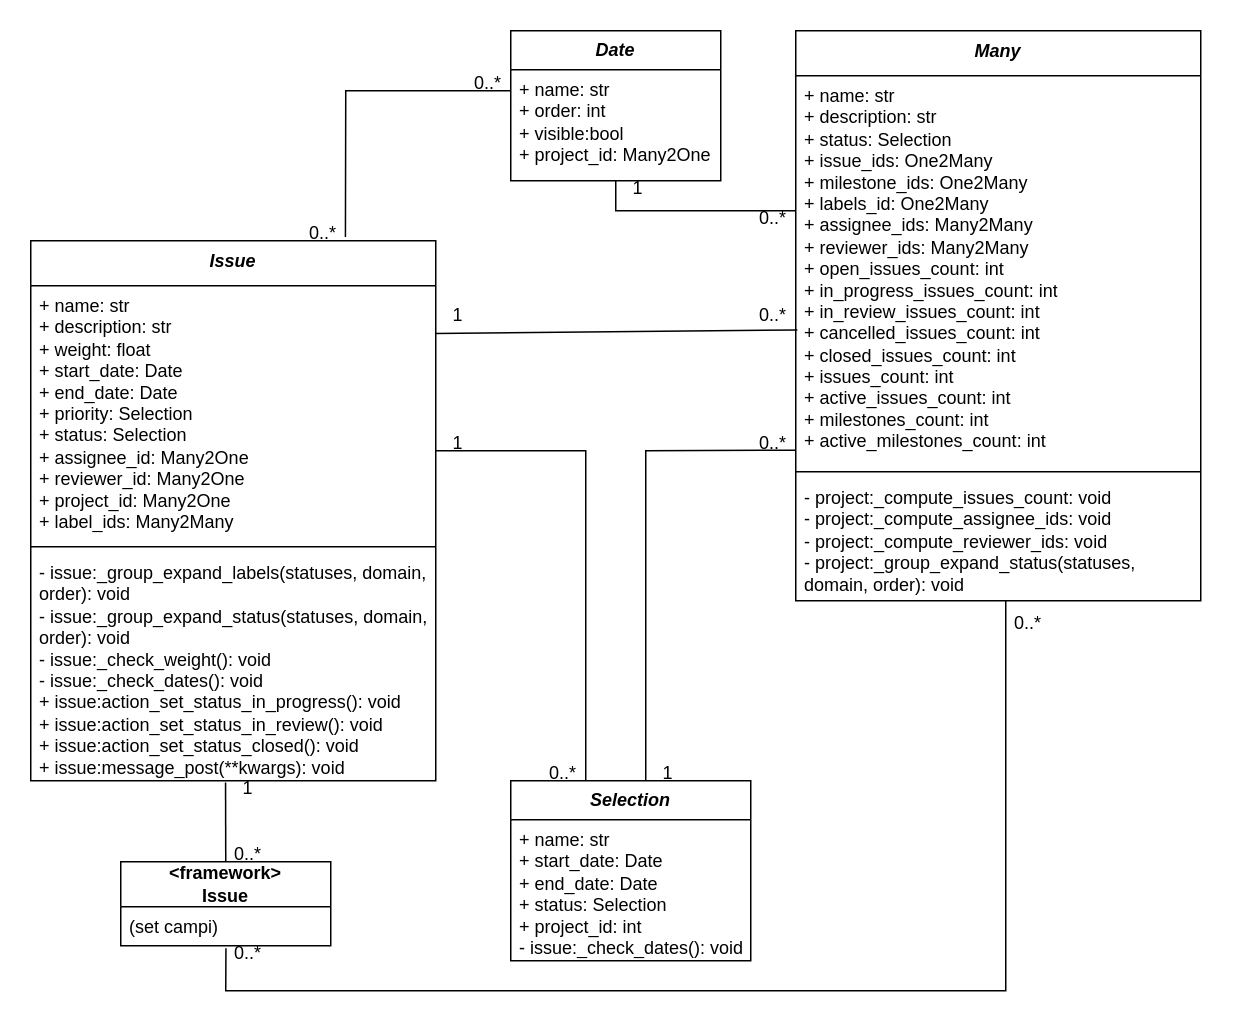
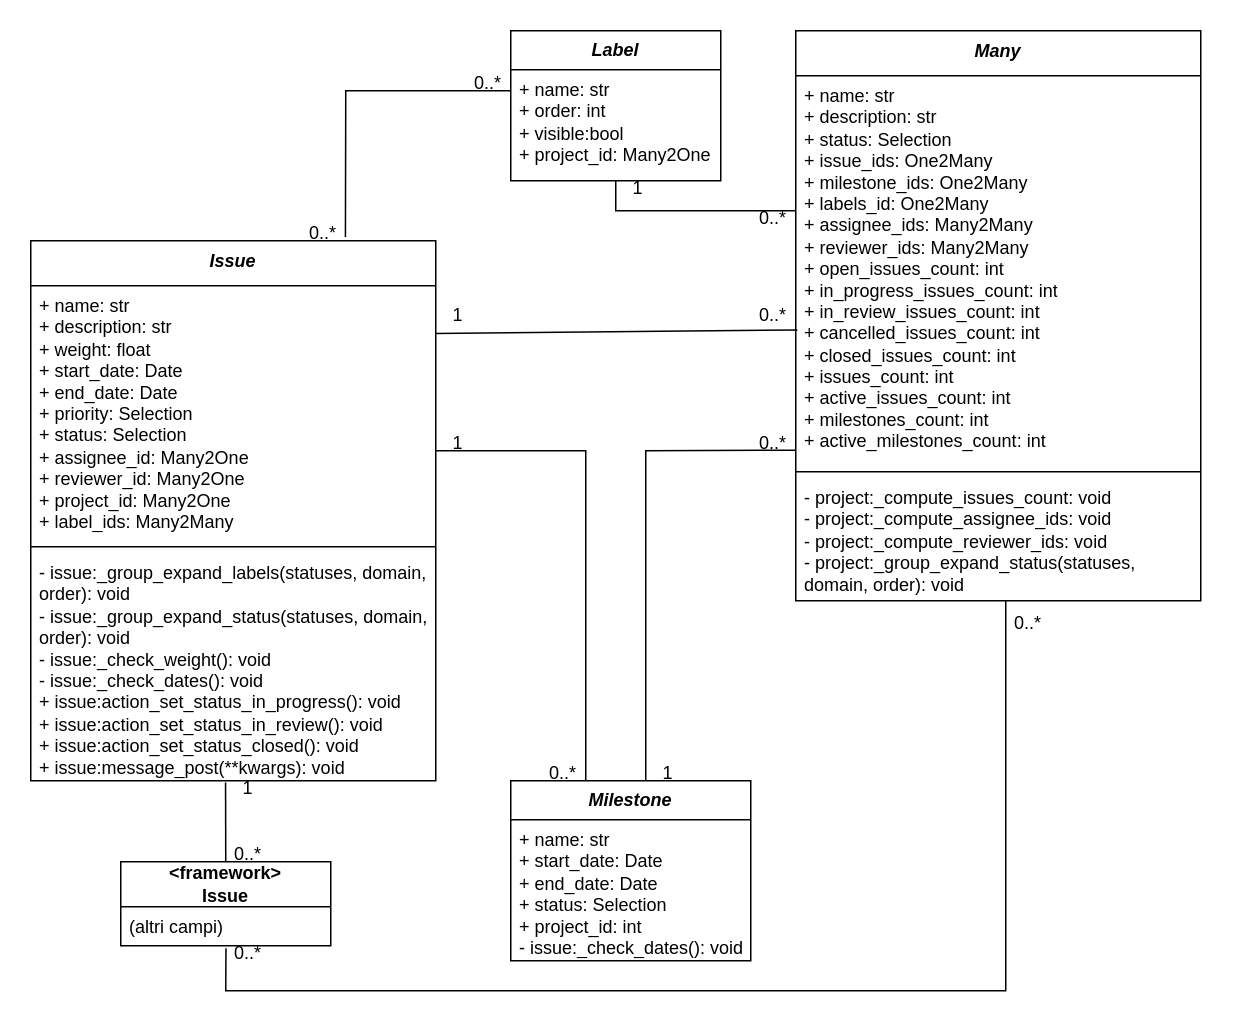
  <mxCell id="0" />
  <mxCell id="1" parent="0" />
  <mxCell id="2" value="&lt;i&gt;Issue&lt;/i&gt;" style="swimlane;fontStyle=1;align=center;verticalAlign=top;childLayout=stackLayout;horizontal=1;startSize=30;horizontalStack=0;resizeParent=1;resizeParentMax=0;resizeLast=0;collapsible=1;marginBottom=0;whiteSpace=wrap;html=1;" parent="1" vertex="1"><mxGeometry x="20" y="160" width="270" height="360" as="geometry" /></mxCell>
  <mxCell id="3" value="+ name: str&lt;br&gt;+ description: str&lt;br&gt;+ weight: float&lt;br&gt;+ start_date: Date&lt;br&gt;+ end_date: Date&lt;br&gt;+ priority: Selection&lt;br&gt;+ status: Selection&lt;br&gt;+ assignee_id: Many2One&lt;br&gt;+ reviewer_id: Many2One&lt;br&gt;+ project_id: Many2One&lt;br&gt;+ label_ids: Many2Many" style="text;strokeColor=none;fillColor=none;align=left;verticalAlign=top;spacingLeft=4;spacingRight=4;overflow=hidden;rotatable=0;points=[[0,0.5],[1,0.5]];portConstraint=eastwest;whiteSpace=wrap;html=1;" parent="2" vertex="1"><mxGeometry y="30" width="270" height="170" as="geometry" /></mxCell>
  <mxCell id="4" value="" style="line;strokeWidth=1;fillColor=none;align=left;verticalAlign=middle;spacingTop=-1;spacingLeft=3;spacingRight=3;rotatable=0;labelPosition=right;points=[];portConstraint=eastwest;strokeColor=inherit;" parent="2" vertex="1"><mxGeometry y="200" width="270" height="8" as="geometry" /></mxCell>
  <mxCell id="5" value="- issue:_group_expand_labels(statuses, domain, order): void&lt;br&gt;- issue:_group_expand_status(statuses, domain, order): void&lt;br&gt;- issue:_check_weight(): void&lt;div&gt;- issue:_check_dates(): void&lt;br&gt;+ issue:action_set_status_in_progress(): void&lt;br&gt;+ issue:action_set_status_in_review(): void&lt;br&gt;+ issue:action_set_status_closed(): void&lt;br&gt;+ issue:message_post(**kwargs): void&lt;/div&gt;" style="text;strokeColor=none;fillColor=none;align=left;verticalAlign=top;spacingLeft=4;spacingRight=4;overflow=hidden;rotatable=0;points=[[0,0.5],[1,0.5]];portConstraint=eastwest;whiteSpace=wrap;html=1;" parent="2" vertex="1"><mxGeometry y="208" width="270" height="152" as="geometry" /></mxCell>
- <mxCell id="6" value="&lt;i&gt;&lt;span&gt;Date&lt;/span&gt;&lt;/i&gt;" style="swimlane;fontStyle=1;childLayout=stackLayout;horizontal=1;startSize=26;horizontalStack=0;resizeParent=1;resizeParentMax=0;resizeLast=0;collapsible=1;marginBottom=0;whiteSpace=wrap;html=1;" parent="1" vertex="1"><mxGeometry x="340" y="20" width="140" height="100" as="geometry" /></mxCell>
+ <mxCell id="6" value="&lt;i&gt;&lt;span&gt;Label&lt;/span&gt;&lt;/i&gt;" style="swimlane;fontStyle=1;childLayout=stackLayout;horizontal=1;startSize=26;horizontalStack=0;resizeParent=1;resizeParentMax=0;resizeLast=0;collapsible=1;marginBottom=0;whiteSpace=wrap;html=1;" parent="1" vertex="1"><mxGeometry x="340" y="20" width="140" height="100" as="geometry" /></mxCell>
  <mxCell id="7" value="+ name: str&lt;br&gt;+ order: int&lt;br&gt;+ visible:bool&lt;br&gt;+ project_id: Many2One" style="text;strokeColor=none;fillColor=none;align=left;verticalAlign=top;spacingLeft=4;spacingRight=4;overflow=hidden;rotatable=0;points=[[0,0.5],[1,0.5]];portConstraint=eastwest;whiteSpace=wrap;html=1;" parent="6" vertex="1"><mxGeometry y="26" width="140" height="74" as="geometry" /></mxCell>
- <mxCell id="8" value="&lt;i&gt;&lt;b&gt;Selection&lt;/b&gt;&lt;/i&gt;" style="swimlane;fontStyle=0;childLayout=stackLayout;horizontal=1;startSize=26;fillColor=default;horizontalStack=0;resizeParent=1;resizeParentMax=0;resizeLast=0;collapsible=1;marginBottom=0;whiteSpace=wrap;html=1;" parent="1" vertex="1"><mxGeometry x="340" y="520" width="160" height="120" as="geometry" /></mxCell>
+ <mxCell id="8" value="&lt;i&gt;&lt;b&gt;Milestone&lt;/b&gt;&lt;/i&gt;" style="swimlane;fontStyle=0;childLayout=stackLayout;horizontal=1;startSize=26;fillColor=default;horizontalStack=0;resizeParent=1;resizeParentMax=0;resizeLast=0;collapsible=1;marginBottom=0;whiteSpace=wrap;html=1;" parent="1" vertex="1"><mxGeometry x="340" y="520" width="160" height="120" as="geometry" /></mxCell>
  <mxCell id="9" value="+ name: str&lt;br&gt;+ start_date: Date&lt;br&gt;+ end_date: Date&lt;br&gt;+ status: Selection&lt;br&gt;+ project_id: int&lt;div&gt;- issue:_check_dates(): void&lt;br&gt;&lt;/div&gt;" style="text;strokeColor=none;fillColor=none;align=left;verticalAlign=top;spacingLeft=4;spacingRight=4;overflow=hidden;rotatable=0;points=[[0,0.5],[1,0.5]];portConstraint=eastwest;whiteSpace=wrap;html=1;" parent="8" vertex="1"><mxGeometry y="26" width="160" height="94" as="geometry" /></mxCell>
  <mxCell id="10" value="&lt;i&gt;Many&lt;/i&gt;" style="swimlane;fontStyle=1;align=center;verticalAlign=top;childLayout=stackLayout;horizontal=1;startSize=30;horizontalStack=0;resizeParent=1;resizeParentMax=0;resizeLast=0;collapsible=1;marginBottom=0;whiteSpace=wrap;html=1;" parent="1" vertex="1"><mxGeometry x="530" y="20" width="270" height="380" as="geometry" /></mxCell>
  <mxCell id="11" value="+ name: str&lt;br style=&quot;border-color: var(--border-color);&quot;&gt;+ description: str&lt;br style=&quot;border-color: var(--border-color);&quot;&gt;+ status: Selection&lt;br style=&quot;border-color: var(--border-color);&quot;&gt;+ issue_ids: One2Many&lt;br style=&quot;border-color: var(--border-color);&quot;&gt;+ milestone_ids: One2Many&lt;br style=&quot;border-color: var(--border-color);&quot;&gt;+ labels_id: One2Many&lt;br style=&quot;border-color: var(--border-color);&quot;&gt;+ assignee_ids: Many2Many&lt;br style=&quot;border-color: var(--border-color);&quot;&gt;+ reviewer_ids: Many2Many&lt;br style=&quot;border-color: var(--border-color);&quot;&gt;+ open_issues_count: int&lt;br style=&quot;border-color: var(--border-color);&quot;&gt;+ in_progress_issues_count: int&lt;br style=&quot;border-color: var(--border-color);&quot;&gt;+ in_review_issues_count: int&lt;br style=&quot;border-color: var(--border-color);&quot;&gt;+ cancelled_issues_count: int&lt;br style=&quot;border-color: var(--border-color);&quot;&gt;+ closed_issues_count: int&lt;br style=&quot;border-color: var(--border-color);&quot;&gt;+ issues_count: int&lt;br style=&quot;border-color: var(--border-color);&quot;&gt;+ active_issues_count: int&lt;br style=&quot;border-color: var(--border-color);&quot;&gt;+ milestones_count: int&lt;br style=&quot;border-color: var(--border-color);&quot;&gt;+ active_milestones_count: int" style="text;strokeColor=none;fillColor=none;align=left;verticalAlign=top;spacingLeft=4;spacingRight=4;overflow=hidden;rotatable=0;points=[[0,0.5],[1,0.5]];portConstraint=eastwest;whiteSpace=wrap;html=1;" parent="10" vertex="1"><mxGeometry y="30" width="270" height="260" as="geometry" /></mxCell>
  <mxCell id="12" value="" style="line;strokeWidth=1;fillColor=none;align=left;verticalAlign=middle;spacingTop=-1;spacingLeft=3;spacingRight=3;rotatable=0;labelPosition=right;points=[];portConstraint=eastwest;strokeColor=inherit;" parent="10" vertex="1"><mxGeometry y="290" width="270" height="8" as="geometry" /></mxCell>
  <mxCell id="13" value="- project:_compute_issues_count: void&lt;br&gt;- project:_compute_assignee_ids: void&lt;br&gt;- project:_compute_reviewer_ids: void&lt;br&gt;- project:_group_expand_status(statuses, domain, order): void" style="text;strokeColor=none;fillColor=none;align=left;verticalAlign=top;spacingLeft=4;spacingRight=4;overflow=hidden;rotatable=0;points=[[0,0.5],[1,0.5]];portConstraint=eastwest;whiteSpace=wrap;html=1;" parent="10" vertex="1"><mxGeometry y="298" width="270" height="82" as="geometry" /></mxCell>
  <mxCell id="14" value="" style="endArrow=none;html=1;rounded=0;entryX=0.998;entryY=0.187;entryDx=0;entryDy=0;entryPerimeter=0;exitX=0.004;exitY=0.652;exitDx=0;exitDy=0;exitPerimeter=0;" parent="1" source="11" target="3" edge="1"><mxGeometry width="50" height="50" relative="1" as="geometry"><mxPoint x="510" y="220" as="sourcePoint" /><mxPoint x="560" y="170" as="targetPoint" /></mxGeometry></mxCell>
  <mxCell id="15" value="" style="endArrow=none;html=1;rounded=0;entryX=0.777;entryY=-0.007;entryDx=0;entryDy=0;entryPerimeter=0;exitX=1;exitY=1;exitDx=0;exitDy=0;" parent="1" source="23" target="2" edge="1"><mxGeometry width="50" height="50" relative="1" as="geometry"><mxPoint x="229.94" y="92.684" as="sourcePoint" /><mxPoint x="299" y="230" as="targetPoint" /><Array as="points"><mxPoint x="230" y="60" /></Array></mxGeometry></mxCell>
  <mxCell id="16" value="" style="endArrow=none;html=1;rounded=0;entryX=0;entryY=0;entryDx=0;entryDy=0;" parent="1" target="24" edge="1"><mxGeometry width="50" height="50" relative="1" as="geometry"><mxPoint x="530" y="140" as="sourcePoint" /><mxPoint x="319" y="250" as="targetPoint" /><Array as="points"><mxPoint x="410" y="140" /></Array></mxGeometry></mxCell>
  <mxCell id="17" value="" style="endArrow=none;html=1;rounded=0;entryX=0;entryY=1;entryDx=0;entryDy=0;exitX=1;exitY=1;exitDx=0;exitDy=0;" parent="1" source="30" target="31" edge="1"><mxGeometry width="50" height="50" relative="1" as="geometry"><mxPoint x="531" y="300" as="sourcePoint" /><mxPoint x="290" y="301" as="targetPoint" /><Array as="points"><mxPoint x="390" y="300" /></Array></mxGeometry></mxCell>
  <mxCell id="18" value="" style="endArrow=none;html=1;rounded=0;exitX=-0.001;exitY=0.96;exitDx=0;exitDy=0;exitPerimeter=0;entryX=0;entryY=1;entryDx=0;entryDy=0;" parent="1" source="11" target="29" edge="1"><mxGeometry width="50" height="50" relative="1" as="geometry"><mxPoint x="590" y="279" as="sourcePoint" /><mxPoint x="430" y="300" as="targetPoint" /><Array as="points"><mxPoint x="430" y="300" /></Array></mxGeometry></mxCell>
  <mxCell id="19" value="&lt;b&gt;&amp;lt;framework&amp;gt;&lt;br&gt;Issue&lt;/b&gt;" style="swimlane;fontStyle=0;childLayout=stackLayout;horizontal=1;startSize=30;fillColor=default;horizontalStack=0;resizeParent=1;resizeParentMax=0;resizeLast=0;collapsible=1;marginBottom=0;whiteSpace=wrap;html=1;" parent="1" vertex="1"><mxGeometry x="80" y="574" width="140" height="56" as="geometry" /></mxCell>
- <mxCell id="20" value="(set campi)" style="text;strokeColor=none;fillColor=none;align=left;verticalAlign=top;spacingLeft=4;spacingRight=4;overflow=hidden;rotatable=0;points=[[0,0.5],[1,0.5]];portConstraint=eastwest;whiteSpace=wrap;html=1;" parent="19" vertex="1"><mxGeometry y="30" width="140" height="26" as="geometry" /></mxCell>
+ <mxCell id="20" value="(altri campi)" style="text;strokeColor=none;fillColor=none;align=left;verticalAlign=top;spacingLeft=4;spacingRight=4;overflow=hidden;rotatable=0;points=[[0,0.5],[1,0.5]];portConstraint=eastwest;whiteSpace=wrap;html=1;" parent="19" vertex="1"><mxGeometry y="30" width="140" height="26" as="geometry" /></mxCell>
  <mxCell id="21" value="" style="endArrow=none;html=1;rounded=0;entryX=0.481;entryY=1.008;entryDx=0;entryDy=0;entryPerimeter=0;exitX=0.5;exitY=0;exitDx=0;exitDy=0;" parent="1" source="19" target="5" edge="1"><mxGeometry width="50" height="50" relative="1" as="geometry"><mxPoint x="600" y="289" as="sourcePoint" /><mxPoint x="359" y="290" as="targetPoint" /></mxGeometry></mxCell>
  <mxCell id="22" value="0..*" style="text;html=1;strokeColor=none;fillColor=none;align=center;verticalAlign=middle;whiteSpace=wrap;rounded=0;" parent="1" vertex="1"><mxGeometry x="200" y="150" width="30" height="10" as="geometry" /></mxCell>
  <mxCell id="23" value="0..*" style="text;html=1;strokeColor=none;fillColor=none;align=center;verticalAlign=middle;whiteSpace=wrap;rounded=0;" parent="1" vertex="1"><mxGeometry x="310" y="50" width="30" height="10" as="geometry" /></mxCell>
  <mxCell id="24" value="1" style="text;html=1;strokeColor=none;fillColor=none;align=center;verticalAlign=middle;whiteSpace=wrap;rounded=0;" parent="1" vertex="1"><mxGeometry x="410" y="120" width="30" height="10" as="geometry" /></mxCell>
  <mxCell id="25" value="0..*" style="text;html=1;strokeColor=none;fillColor=none;align=center;verticalAlign=middle;whiteSpace=wrap;rounded=0;" parent="1" vertex="1"><mxGeometry x="500" y="140" width="30" height="10" as="geometry" /></mxCell>
  <mxCell id="26" value="0..*" style="text;html=1;strokeColor=none;fillColor=none;align=center;verticalAlign=middle;whiteSpace=wrap;rounded=0;" parent="1" vertex="1"><mxGeometry x="500" y="205" width="30" height="10" as="geometry" /></mxCell>
  <mxCell id="27" value="1" style="text;html=1;strokeColor=none;fillColor=none;align=center;verticalAlign=middle;whiteSpace=wrap;rounded=0;" parent="1" vertex="1"><mxGeometry x="290" y="205" width="30" height="10" as="geometry" /></mxCell>
  <mxCell id="28" value="0..*" style="text;html=1;strokeColor=none;fillColor=none;align=center;verticalAlign=middle;whiteSpace=wrap;rounded=0;" parent="1" vertex="1"><mxGeometry x="500" y="290" width="30" height="10" as="geometry" /></mxCell>
  <mxCell id="29" value="1" style="text;html=1;strokeColor=none;fillColor=none;align=center;verticalAlign=middle;whiteSpace=wrap;rounded=0;" parent="1" vertex="1"><mxGeometry x="430" y="510" width="30" height="10" as="geometry" /></mxCell>
  <mxCell id="30" value="0..*" style="text;html=1;strokeColor=none;fillColor=none;align=center;verticalAlign=middle;whiteSpace=wrap;rounded=0;" parent="1" vertex="1"><mxGeometry x="360" y="510" width="30" height="10" as="geometry" /></mxCell>
  <mxCell id="31" value="1" style="text;html=1;strokeColor=none;fillColor=none;align=center;verticalAlign=middle;whiteSpace=wrap;rounded=0;" parent="1" vertex="1"><mxGeometry x="290" y="290" width="30" height="10" as="geometry" /></mxCell>
  <mxCell id="32" value="0..*" style="text;html=1;strokeColor=none;fillColor=none;align=center;verticalAlign=middle;whiteSpace=wrap;rounded=0;" parent="1" vertex="1"><mxGeometry x="150" y="564" width="30" height="10" as="geometry" /></mxCell>
  <mxCell id="33" value="1" style="text;html=1;strokeColor=none;fillColor=none;align=center;verticalAlign=middle;whiteSpace=wrap;rounded=0;" parent="1" vertex="1"><mxGeometry x="150" y="520" width="30" height="10" as="geometry" /></mxCell>
  <mxCell id="34" value="" style="endArrow=none;html=1;rounded=0;entryX=0.501;entryY=1.066;entryDx=0;entryDy=0;entryPerimeter=0;" parent="1" target="20" edge="1"><mxGeometry width="50" height="50" relative="1" as="geometry"><mxPoint x="670" y="400" as="sourcePoint" /><mxPoint x="150" y="673" as="targetPoint" /><Array as="points"><mxPoint x="670" y="660" /><mxPoint x="150" y="660" /></Array></mxGeometry></mxCell>
  <mxCell id="35" value="0..*" style="text;html=1;strokeColor=none;fillColor=none;align=center;verticalAlign=middle;whiteSpace=wrap;rounded=0;" parent="1" vertex="1"><mxGeometry x="670" y="410" width="30" height="10" as="geometry" /></mxCell>
  <mxCell id="36" value="0..*" style="text;html=1;strokeColor=none;fillColor=none;align=center;verticalAlign=middle;whiteSpace=wrap;rounded=0;" parent="1" vertex="1"><mxGeometry x="150" y="630" width="30" height="10" as="geometry" /></mxCell>
